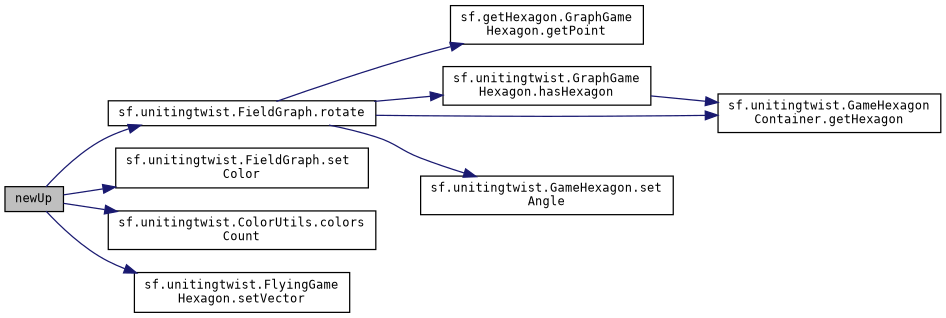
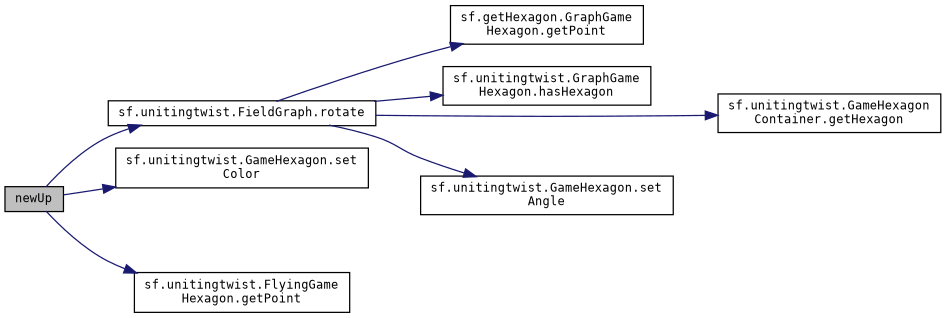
  digraph {
    fontname="DejaVu Sans Mono"
    rankdir=LR
    node [color=black fillcolor=white fontname="DejaVu Sans Mono" fontsize=10 shape=record style=filled]
    edge [color=midnightblue fontname="DejaVu Sans Mono" fontsize=10 labelfontname=Helvetica labelfontsize=10 style=solid]
    n1 [fillcolor=grey75 fontcolor=black height=0.2 label=newUp width=0.4]
    n2 [height=0.2 label="sf.unitingtwist.FieldGraph.rotate" width=0.4]
-   n3 [height=0.2 label="sf.unitingtwist.FieldGraph.set\lColor" width=0.4]
-   n4 [height=0.2 label="sf.unitingtwist.ColorUtils.colors\lCount" width=0.4]
-   n5 [height=0.2 label="sf.unitingtwist.FlyingGame\lHexagon.setVector" width=0.4]
+   n3 [height=0.2 label="sf.unitingtwist.GameHexagon.set\lColor" width=0.4]
+   n5 [height=0.2 label="sf.unitingtwist.FlyingGame\lHexagon.getPoint" width=0.4]
    n6 [height=0.2 label="sf.getHexagon.GraphGame\lHexagon.getPoint" width=0.4]
    n7 [height=0.2 label="sf.unitingtwist.GraphGame\lHexagon.hasHexagon" width=0.4]
    n8 [height=0.2 label="sf.unitingtwist.GameHexagon\lContainer.getHexagon" width=0.4]
    n9 [height=0.2 label="sf.unitingtwist.GameHexagon.set\lAngle" width=0.4]
    n1 -> n2
    n1 -> n3
-   n1 -> n4
    n1 -> n5
    n2 -> n6
    n2 -> n7
    n2 -> n8
    n2 -> n9
-   n7 -> n8
  }
